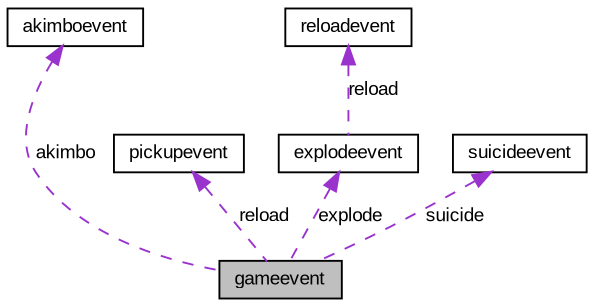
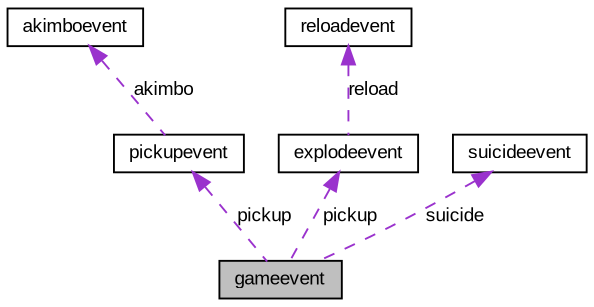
  digraph {
    fontname="Liberation Sans"
    node [color=black fillcolor=white fontname="Liberation Sans" fontsize=10 shape=record style=filled]
    edge [color=darkorchid3 dir=back fontname="Liberation Sans" fontsize=10 labelfontname=FreeSans labelfontsize=10 style=dashed]
    n1 [fillcolor=grey75 fontcolor=black height=0.2 label=gameevent width=0.4]
    n2 [height=0.2 label=pickupevent width=0.4]
    n3 [height=0.2 label=akimboevent width=0.4]
    n4 [height=0.2 label=explodeevent width=0.4]
    n5 [height=0.2 label=reloadevent width=0.4]
    n6 [height=0.2 label=suicideevent width=0.4]
-   n2 -> n1 [label=reload]
-   n3 -> n1 [label=akimbo]
-   n4 -> n1 [label=explode]
+   n2 -> n1 [label=pickup]
+   n3 -> n2 [label=akimbo]
+   n4 -> n1 [label=pickup]
    n5 -> n4 [label=reload]
    n6 -> n1 [label=suicide]
  }
